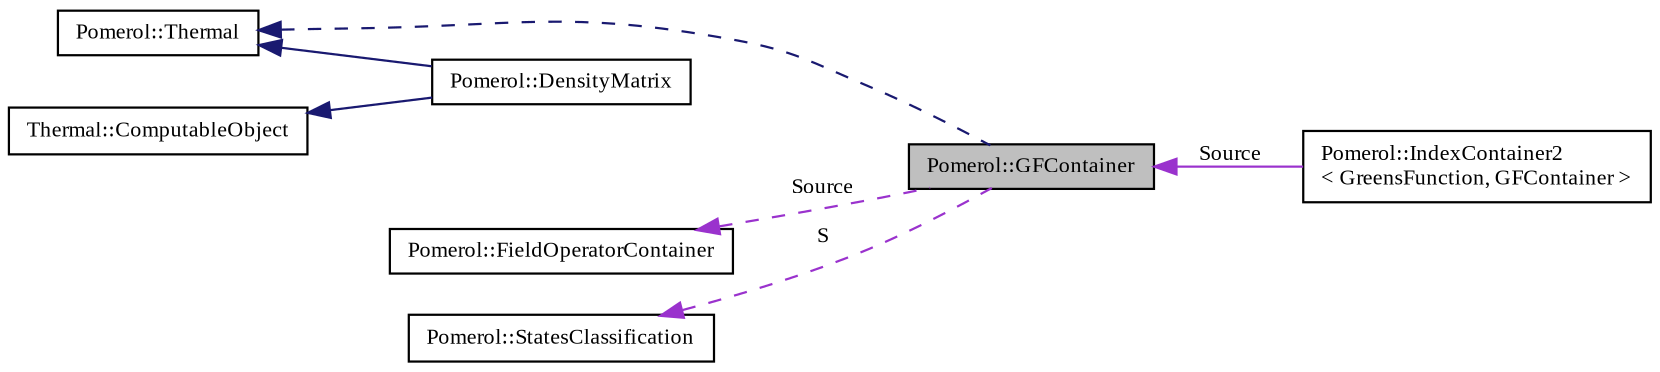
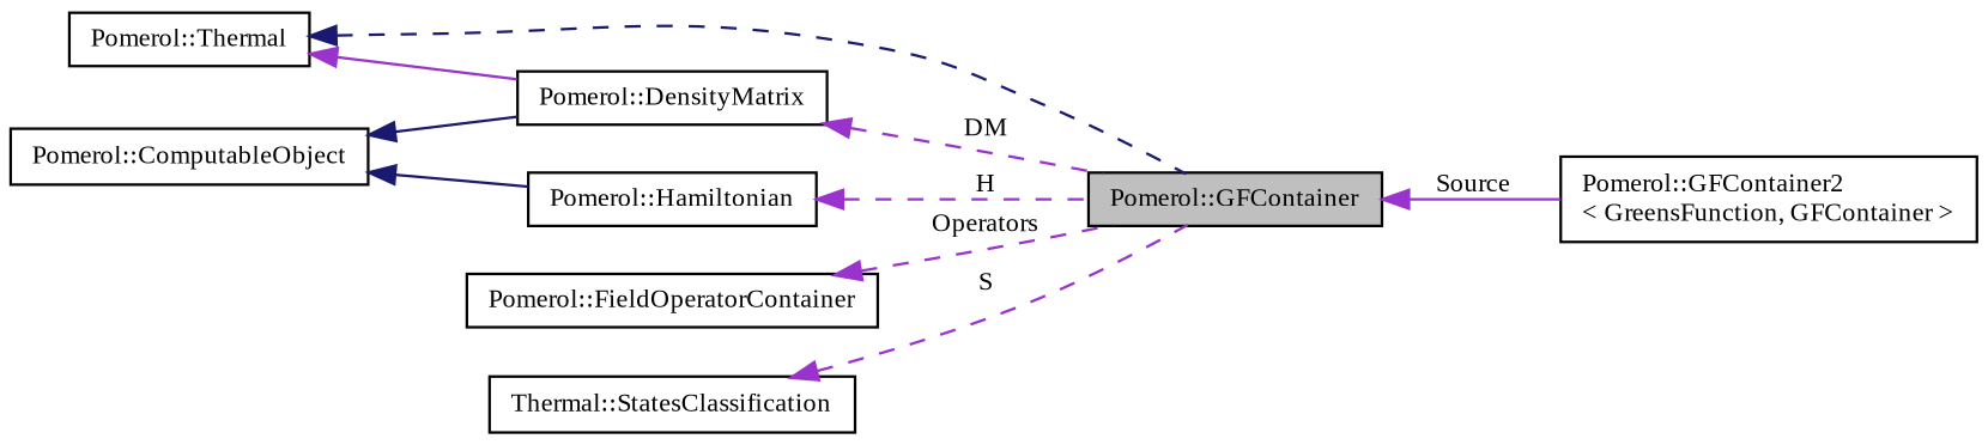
  digraph {
    fontname="Liberation Serif"
    rankdir=LR
    node [color=black fillcolor=white fontname="Liberation Serif" fontsize=10 shape=record style=filled]
    edge [color=darkorchid3 dir=back fontname="Liberation Serif" fontsize=10 labelfontname=Helvetica labelfontsize=10 style=dashed]
    n1 [fillcolor=grey75 fontcolor=black height=0.2 label="Pomerol::GFContainer" width=0.4]
-   n2 [height=0.2 label="Pomerol::IndexContainer2\l\< GreensFunction, GFContainer \>" width=0.4]
+   n2 [height=0.2 label="Pomerol::GFContainer2\l\< GreensFunction, GFContainer \>" width=0.4]
    n3 [height=0.2 label="Pomerol::Thermal" width=0.4]
    n4 [height=0.2 label="Pomerol::DensityMatrix" width=0.4]
    n5 [height=0.2 label="Pomerol::FieldOperatorContainer" width=0.4]
-   n6 [height=0.2 label="Pomerol::StatesClassification" width=0.4]
-   n7 [height=0.2 label="Thermal::ComputableObject" width=0.4]
+   n6 [height=0.2 label="Thermal::StatesClassification" width=0.4]
+   n7 [height=0.2 label="Pomerol::ComputableObject" width=0.4]
+   n8 [height=0.2 label="Pomerol::Hamiltonian" width=0.4]
    n1 -> n2 [label=" Source" style=solid]
    n3 -> n1 [color=midnightblue]
-   n3 -> n4 [color=midnightblue style=solid]
-   n5 -> n1 [label=" Source"]
+   n3 -> n4 [style=solid]
+   n4 -> n1 [label=" DM"]
+   n5 -> n1 [label=" Operators"]
    n6 -> n1 [label=" S"]
    n7 -> n4 [color=midnightblue style=solid]
+   n7 -> n8 [color=midnightblue style=solid]
+   n8 -> n1 [label=" H"]
  }
